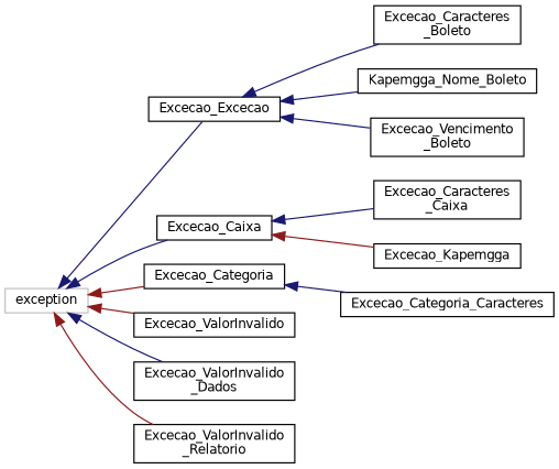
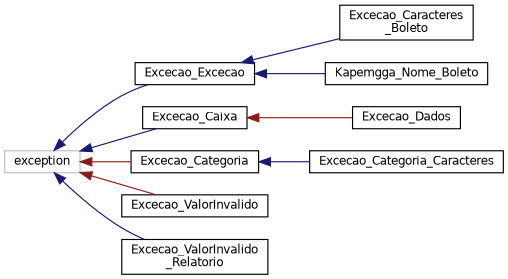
  digraph {
    rankdir=LR
    node [color=black fillcolor=white fontname=Helvetica fontsize=10 shape=record style=filled]
    edge [color=midnightblue dir=back fontname=Helvetica fontsize=10 labelfontname=Helvetica labelfontsize=10 style=solid]
    n1 [color=grey75 height=0.2 label=exception width=0.4]
    n2 [height=0.2 label=Excecao_Excecao width=0.4]
    n3 [height=0.2 label=Excecao_Caixa width=0.4]
    n4 [height=0.2 label=Excecao_Categoria width=0.4]
    n5 [height=0.2 label=Excecao_ValorInvalido width=0.4]
-   n6 [height=0.2 label="Excecao_ValorInvalido\l_Dados" width=0.4]
    n7 [height=0.2 label="Excecao_ValorInvalido\l_Relatorio" width=0.4]
    n8 [height=0.2 label="Excecao_Caracteres\l_Boleto" width=0.4]
    n9 [height=0.2 label=Kapemgga_Nome_Boleto width=0.4]
-   n10 [height=0.2 label="Excecao_Vencimento\l_Boleto" width=0.4]
-   n11 [height=0.2 label="Excecao_Caracteres\l_Caixa" width=0.4]
-   n12 [height=0.2 label=Excecao_Kapemgga width=0.4]
+   n12 [height=0.2 label=Excecao_Dados width=0.4]
    n13 [height=0.2 label=Excecao_Categoria_Caracteres width=0.4]
    n1 -> n2
    n1 -> n3
    n1 -> n4 [color=firebrick4]
    n1 -> n5 [color=firebrick4]
-   n1 -> n6
-   n1 -> n7 [color=firebrick4]
+   n1 -> n7
    n2 -> n8
    n2 -> n9
-   n2 -> n10
-   n3 -> n11
    n3 -> n12 [color=firebrick4]
    n4 -> n13
  }
